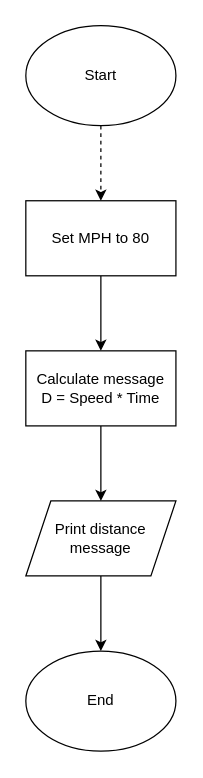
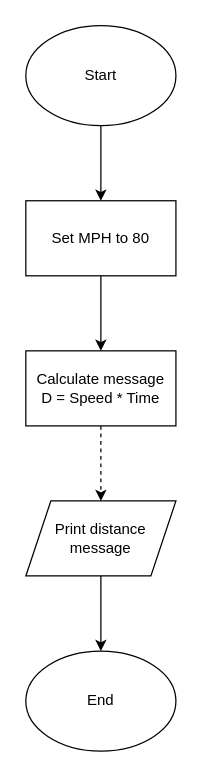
  <mxCell id="0" />
  <mxCell id="1" parent="0" />
- <mxCell id="2" style="edgeStyle=orthogonalEdgeStyle;rounded=0;orthogonalLoop=1;jettySize=auto;html=1;exitX=0.5;exitY=1;exitDx=0;exitDy=0;entryX=0.5;entryY=0;entryDx=0;entryDy=0;dashed=1;" edge="1" parent="1" source="3" target="5"><mxGeometry relative="1" as="geometry" /></mxCell>
+ <mxCell id="2" style="edgeStyle=orthogonalEdgeStyle;rounded=0;orthogonalLoop=1;jettySize=auto;html=1;exitX=0.5;exitY=1;exitDx=0;exitDy=0;entryX=0.5;entryY=0;entryDx=0;entryDy=0;" edge="1" parent="1" source="3" target="5"><mxGeometry relative="1" as="geometry" /></mxCell>
  <mxCell id="3" value="Start" style="ellipse;whiteSpace=wrap;html=1;" vertex="1" parent="1"><mxGeometry x="20" y="20" width="120" height="80" as="geometry" /></mxCell>
  <mxCell id="4" style="edgeStyle=orthogonalEdgeStyle;rounded=0;orthogonalLoop=1;jettySize=auto;html=1;exitX=0.5;exitY=1;exitDx=0;exitDy=0;entryX=0.5;entryY=0;entryDx=0;entryDy=0;" edge="1" parent="1" source="5" target="8"><mxGeometry relative="1" as="geometry" /></mxCell>
  <mxCell id="5" value="Set MPH to 80" style="rounded=0;whiteSpace=wrap;html=1;" vertex="1" parent="1"><mxGeometry x="20" y="160" width="120" height="60" as="geometry" /></mxCell>
  <mxCell id="6" value="End" style="ellipse;whiteSpace=wrap;html=1;" vertex="1" parent="1"><mxGeometry x="20" y="520" width="120" height="80" as="geometry" /></mxCell>
- <mxCell id="7" style="edgeStyle=orthogonalEdgeStyle;rounded=0;orthogonalLoop=1;jettySize=auto;html=1;exitX=0.5;exitY=1;exitDx=0;exitDy=0;entryX=0.5;entryY=0;entryDx=0;entryDy=0;" edge="1" parent="1" source="8" target="10"><mxGeometry relative="1" as="geometry" /></mxCell>
+ <mxCell id="7" style="edgeStyle=orthogonalEdgeStyle;rounded=0;orthogonalLoop=1;jettySize=auto;html=1;exitX=0.5;exitY=1;exitDx=0;exitDy=0;entryX=0.5;entryY=0;entryDx=0;entryDy=0;dashed=1;" edge="1" parent="1" source="8" target="10"><mxGeometry relative="1" as="geometry" /></mxCell>
  <mxCell id="8" value="Calculate message&lt;br&gt;D = Speed * Time" style="rounded=0;whiteSpace=wrap;html=1;" vertex="1" parent="1"><mxGeometry x="20" y="280" width="120" height="60" as="geometry" /></mxCell>
  <mxCell id="9" style="edgeStyle=orthogonalEdgeStyle;rounded=0;orthogonalLoop=1;jettySize=auto;html=1;exitX=0.5;exitY=1;exitDx=0;exitDy=0;entryX=0.5;entryY=0;entryDx=0;entryDy=0;" edge="1" parent="1" source="10" target="6"><mxGeometry relative="1" as="geometry" /></mxCell>
  <mxCell id="10" value="Print distance message" style="shape=parallelogram;perimeter=parallelogramPerimeter;whiteSpace=wrap;html=1;fixedSize=1;" vertex="1" parent="1"><mxGeometry x="20" y="400" width="120" height="60" as="geometry" /></mxCell>
